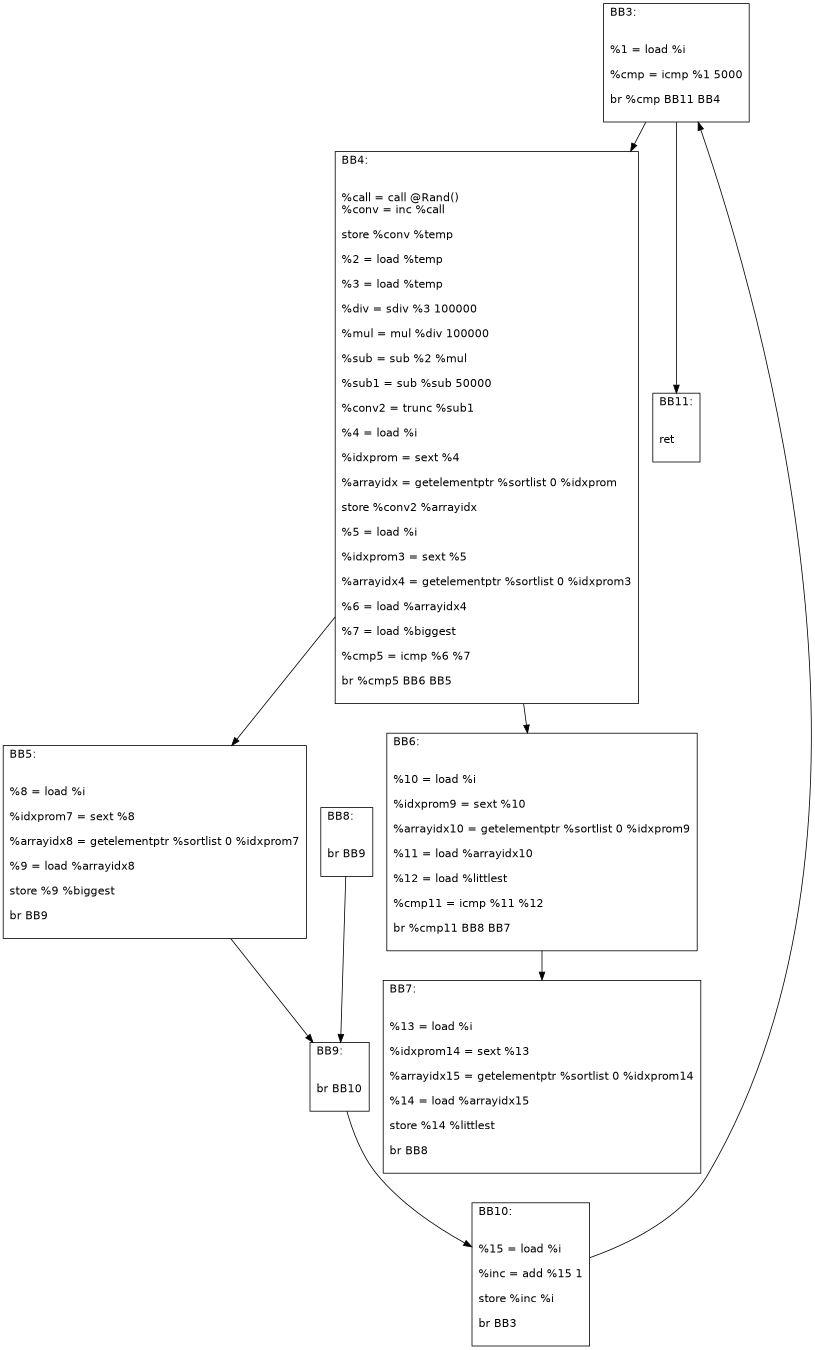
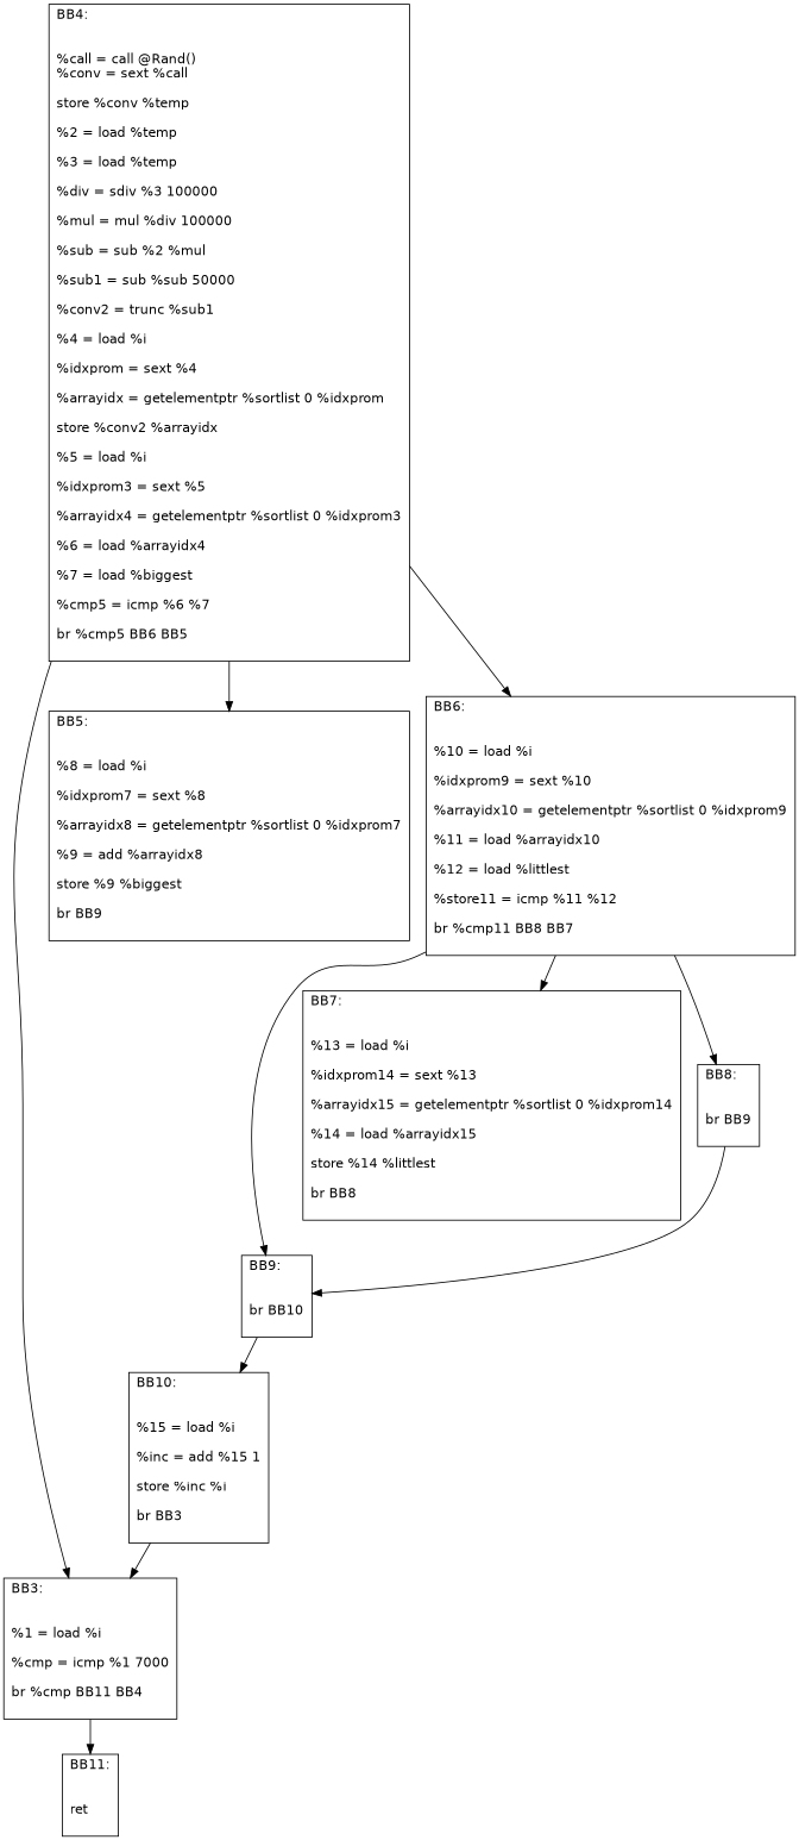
  digraph {
    fontname="DejaVu Sans"
    node [fontname="DejaVu Sans" shape=record]
    edge [fontname="DejaVu Sans"]
-   n1 [label="{BB3:\l\l\n%1 = load %i\l\n%cmp = icmp %1 5000\l\nbr %cmp BB11 BB4\l\n}"]
-   n2 [label="{BB4:\l\l\n%call = call @Rand()\l%conv = inc %call\l\nstore %conv %temp\l\n%2 = load %temp\l\n%3 = load %temp\l\n%div = sdiv %3 100000\l\n%mul = mul %div 100000\l\n%sub = sub %2 %mul\l\n%sub1 = sub %sub 50000\l\n%conv2 = trunc %sub1\l\n%4 = load %i\l\n%idxprom = sext %4\l\n%arrayidx = getelementptr %sortlist 0 %idxprom\l\nstore %conv2 %arrayidx\l\n%5 = load %i\l\n%idxprom3 = sext %5\l\n%arrayidx4 = getelementptr %sortlist 0 %idxprom3\l\n%6 = load %arrayidx4\l\n%7 = load %biggest\l\n%cmp5 = icmp %6 %7\l\nbr %cmp5 BB6 BB5\l\n}"]
+   n1 [label="{BB3:\l\l\n%1 = load %i\l\n%cmp = icmp %1 7000\l\nbr %cmp BB11 BB4\l\n}"]
+   n2 [label="{BB4:\l\l\n%call = call @Rand()\l%conv = sext %call\l\nstore %conv %temp\l\n%2 = load %temp\l\n%3 = load %temp\l\n%div = sdiv %3 100000\l\n%mul = mul %div 100000\l\n%sub = sub %2 %mul\l\n%sub1 = sub %sub 50000\l\n%conv2 = trunc %sub1\l\n%4 = load %i\l\n%idxprom = sext %4\l\n%arrayidx = getelementptr %sortlist 0 %idxprom\l\nstore %conv2 %arrayidx\l\n%5 = load %i\l\n%idxprom3 = sext %5\l\n%arrayidx4 = getelementptr %sortlist 0 %idxprom3\l\n%6 = load %arrayidx4\l\n%7 = load %biggest\l\n%cmp5 = icmp %6 %7\l\nbr %cmp5 BB6 BB5\l\n}"]
    n3 [label="{BB11:\l\l\nret\l\n}"]
-   n4 [label="{BB5:\l\l\n%8 = load %i\l\n%idxprom7 = sext %8\l\n%arrayidx8 = getelementptr %sortlist 0 %idxprom7\l\n%9 = load %arrayidx8\l\nstore %9 %biggest\l\nbr BB9\l\n}"]
-   n5 [label="{BB6:\l\l\n%10 = load %i\l\n%idxprom9 = sext %10\l\n%arrayidx10 = getelementptr %sortlist 0 %idxprom9\l\n%11 = load %arrayidx10\l\n%12 = load %littlest\l\n%cmp11 = icmp %11 %12\l\nbr %cmp11 BB8 BB7\l\n}"]
+   n4 [label="{BB5:\l\l\n%8 = load %i\l\n%idxprom7 = sext %8\l\n%arrayidx8 = getelementptr %sortlist 0 %idxprom7\l\n%9 = add %arrayidx8\l\nstore %9 %biggest\l\nbr BB9\l\n}"]
+   n5 [label="{BB6:\l\l\n%10 = load %i\l\n%idxprom9 = sext %10\l\n%arrayidx10 = getelementptr %sortlist 0 %idxprom9\l\n%11 = load %arrayidx10\l\n%12 = load %littlest\l\n%store11 = icmp %11 %12\l\nbr %cmp11 BB8 BB7\l\n}"]
    n6 [label="{BB9:\l\l\nbr BB10\l\n}"]
    n7 [label="{BB7:\l\l\n%13 = load %i\l\n%idxprom14 = sext %13\l\n%arrayidx15 = getelementptr %sortlist 0 %idxprom14\l\n%14 = load %arrayidx15\l\nstore %14 %littlest\l\nbr BB8\l\n}"]
    n8 [label="{BB8:\l\l\nbr BB9\l\n}"]
    n9 [label="{BB10:\l\l\n%15 = load %i\l\n%inc = add %15 1\l\nstore %inc %i\l\nbr BB3\l\n}"]
-   n1 -> n2
+   n2 -> n1
    n1 -> n3
    n2 -> n4
    n2 -> n5
-   n4 -> n6
+   n5 -> n6
    n5 -> n7
+   n5 -> n8
    n6 -> n9
    n8 -> n6
    n9 -> n1
  }
